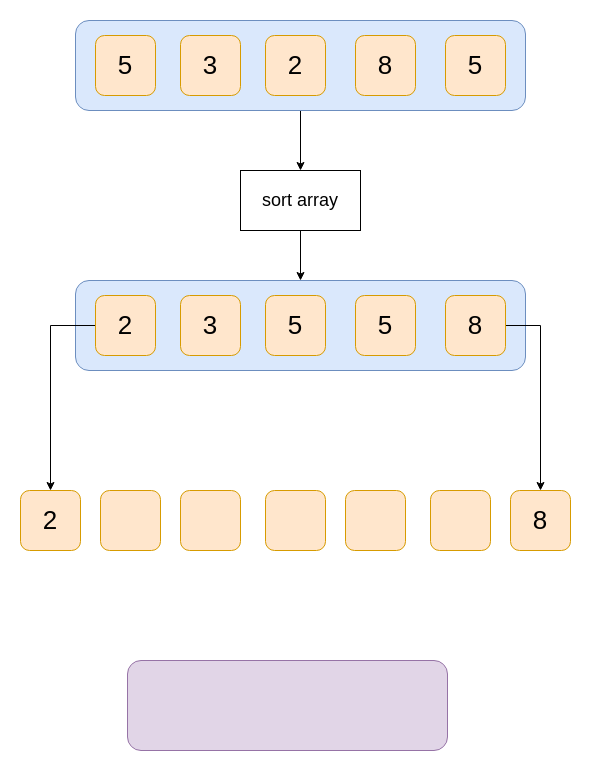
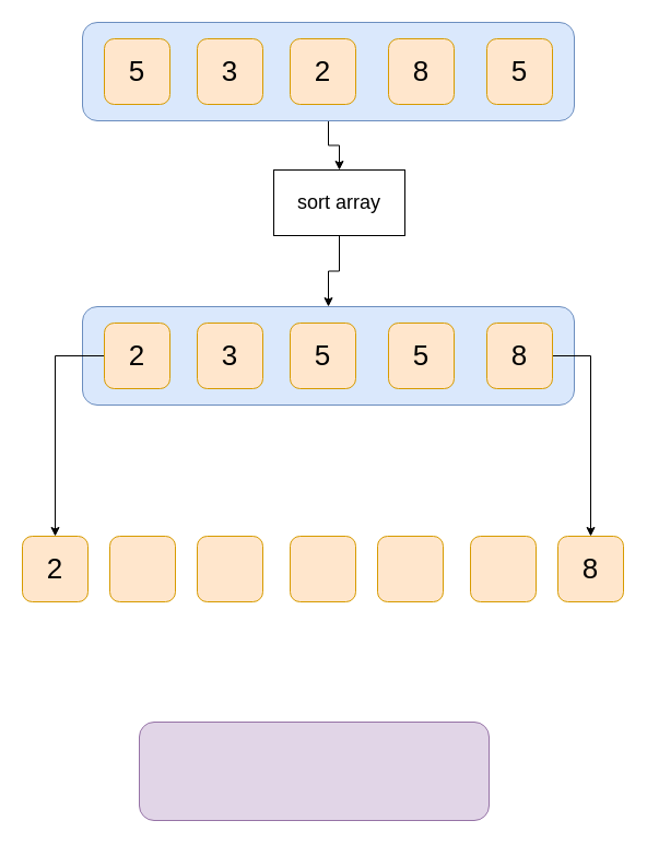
  <mxCell id="0" />
  <mxCell id="1" parent="0" />
  <mxCell id="2" value="" style="rounded=1;whiteSpace=wrap;html=1;fillColor=#e1d5e7;strokeColor=#9673a6;fontSize=15;" vertex="1" parent="1"><mxGeometry x="127" y="660" width="320" height="90" as="geometry" /></mxCell>
  <mxCell id="3" style="edgeStyle=orthogonalEdgeStyle;rounded=0;orthogonalLoop=1;jettySize=auto;html=1;" edge="1" parent="1" source="4" target="11"><mxGeometry relative="1" as="geometry" /></mxCell>
  <mxCell id="4" value="" style="rounded=1;whiteSpace=wrap;html=1;fillColor=#dae8fc;strokeColor=#6c8ebf;fontSize=15;" vertex="1" parent="1"><mxGeometry x="75" y="20" width="450" height="90" as="geometry" /></mxCell>
  <mxCell id="5" value="5" style="rounded=1;whiteSpace=wrap;html=1;fillColor=#ffe6cc;strokeColor=#d79b00;fontSize=26;" vertex="1" parent="1"><mxGeometry x="445" y="35" width="60" height="60" as="geometry" /></mxCell>
  <mxCell id="6" value="5" style="rounded=1;whiteSpace=wrap;html=1;fillColor=#ffe6cc;strokeColor=#d79b00;fontSize=26;" vertex="1" parent="1"><mxGeometry x="95" y="35" width="60" height="60" as="geometry" /></mxCell>
  <mxCell id="7" value="3" style="rounded=1;whiteSpace=wrap;html=1;fillColor=#ffe6cc;strokeColor=#d79b00;fontSize=26;" vertex="1" parent="1"><mxGeometry x="180" y="35" width="60" height="60" as="geometry" /></mxCell>
  <mxCell id="8" value="2" style="rounded=1;whiteSpace=wrap;html=1;fillColor=#ffe6cc;strokeColor=#d79b00;fontSize=26;" vertex="1" parent="1"><mxGeometry x="265" y="35" width="60" height="60" as="geometry" /></mxCell>
  <mxCell id="9" value="8" style="rounded=1;whiteSpace=wrap;html=1;fillColor=#ffe6cc;strokeColor=#d79b00;fontSize=26;" vertex="1" parent="1"><mxGeometry x="355" y="35" width="60" height="60" as="geometry" /></mxCell>
  <mxCell id="10" style="edgeStyle=orthogonalEdgeStyle;rounded=0;orthogonalLoop=1;jettySize=auto;html=1;entryX=0.5;entryY=0;entryDx=0;entryDy=0;" edge="1" parent="1" source="11" target="12"><mxGeometry relative="1" as="geometry" /></mxCell>
- <mxCell id="11" value="sort array" style="rounded=0;whiteSpace=wrap;html=1;fontSize=18;" vertex="1" parent="1"><mxGeometry x="240" y="170" width="120" height="60" as="geometry" /></mxCell>
+ <mxCell id="11" value="sort array" style="rounded=0;whiteSpace=wrap;html=1;fontSize=18;" vertex="1" parent="1"><mxGeometry x="250" y="155" width="120" height="60" as="geometry" /></mxCell>
  <mxCell id="12" value="" style="rounded=1;whiteSpace=wrap;html=1;fillColor=#dae8fc;strokeColor=#6c8ebf;fontSize=15;" vertex="1" parent="1"><mxGeometry x="75" y="280" width="450" height="90" as="geometry" /></mxCell>
  <mxCell id="13" style="edgeStyle=orthogonalEdgeStyle;rounded=0;orthogonalLoop=1;jettySize=auto;html=1;entryX=0.5;entryY=0;entryDx=0;entryDy=0;" edge="1" parent="1" source="14" target="26"><mxGeometry relative="1" as="geometry" /></mxCell>
  <mxCell id="14" value="8" style="rounded=1;whiteSpace=wrap;html=1;fillColor=#ffe6cc;strokeColor=#d79b00;fontSize=26;" vertex="1" parent="1"><mxGeometry x="445" y="295" width="60" height="60" as="geometry" /></mxCell>
  <mxCell id="15" style="edgeStyle=orthogonalEdgeStyle;rounded=0;orthogonalLoop=1;jettySize=auto;html=1;entryX=0.5;entryY=0;entryDx=0;entryDy=0;" edge="1" parent="1" source="16" target="20"><mxGeometry relative="1" as="geometry" /></mxCell>
  <mxCell id="16" value="2" style="rounded=1;whiteSpace=wrap;html=1;fillColor=#ffe6cc;strokeColor=#d79b00;fontSize=26;" vertex="1" parent="1"><mxGeometry x="95" y="295" width="60" height="60" as="geometry" /></mxCell>
  <mxCell id="17" value="3" style="rounded=1;whiteSpace=wrap;html=1;fillColor=#ffe6cc;strokeColor=#d79b00;fontSize=26;" vertex="1" parent="1"><mxGeometry x="180" y="295" width="60" height="60" as="geometry" /></mxCell>
  <mxCell id="18" value="5" style="rounded=1;whiteSpace=wrap;html=1;fillColor=#ffe6cc;strokeColor=#d79b00;fontSize=26;" vertex="1" parent="1"><mxGeometry x="265" y="295" width="60" height="60" as="geometry" /></mxCell>
  <mxCell id="19" value="5" style="rounded=1;whiteSpace=wrap;html=1;fillColor=#ffe6cc;strokeColor=#d79b00;fontSize=26;" vertex="1" parent="1"><mxGeometry x="355" y="295" width="60" height="60" as="geometry" /></mxCell>
  <mxCell id="20" value="2" style="rounded=1;whiteSpace=wrap;html=1;fillColor=#ffe6cc;strokeColor=#d79b00;fontSize=26;" vertex="1" parent="1"><mxGeometry x="20" y="490" width="60" height="60" as="geometry" /></mxCell>
  <mxCell id="21" value="" style="rounded=1;whiteSpace=wrap;html=1;fillColor=#ffe6cc;strokeColor=#d79b00;fontSize=26;" vertex="1" parent="1"><mxGeometry x="100" y="490" width="60" height="60" as="geometry" /></mxCell>
  <mxCell id="22" value="" style="rounded=1;whiteSpace=wrap;html=1;fillColor=#ffe6cc;strokeColor=#d79b00;fontSize=26;" vertex="1" parent="1"><mxGeometry x="180" y="490" width="60" height="60" as="geometry" /></mxCell>
  <mxCell id="23" value="" style="rounded=1;whiteSpace=wrap;html=1;fillColor=#ffe6cc;strokeColor=#d79b00;fontSize=26;" vertex="1" parent="1"><mxGeometry x="265" y="490" width="60" height="60" as="geometry" /></mxCell>
  <mxCell id="24" value="" style="rounded=1;whiteSpace=wrap;html=1;fillColor=#ffe6cc;strokeColor=#d79b00;fontSize=26;" vertex="1" parent="1"><mxGeometry x="345" y="490" width="60" height="60" as="geometry" /></mxCell>
  <mxCell id="25" value="" style="rounded=1;whiteSpace=wrap;html=1;fillColor=#ffe6cc;strokeColor=#d79b00;fontSize=26;" vertex="1" parent="1"><mxGeometry x="430" y="490" width="60" height="60" as="geometry" /></mxCell>
  <mxCell id="26" value="8" style="rounded=1;whiteSpace=wrap;html=1;fillColor=#ffe6cc;strokeColor=#d79b00;fontSize=26;" vertex="1" parent="1"><mxGeometry x="510" y="490" width="60" height="60" as="geometry" /></mxCell>
